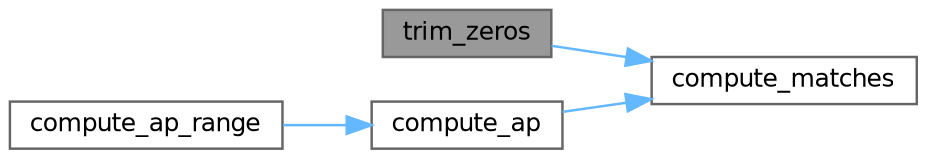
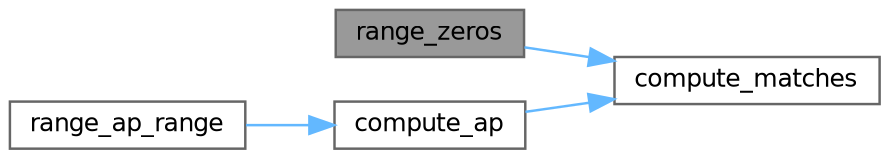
  digraph {
    rankdir=RL
    node [color=grey40 fillcolor=white fontname=Helvetica fontsize=10 shape=box style=filled]
    edge [color=steelblue1 dir=back fontname=Helvetica fontsize=10 labelfontname=Helvetica labelfontsize=10 style=solid]
-   n1 [color=gray40 fillcolor=grey60 fontcolor=black height=0.2 label=trim_zeros width=0.4]
+   n1 [color=gray40 fillcolor=grey60 fontcolor=black height=0.2 label=range_zeros width=0.4]
    n2 [height=0.2 label=compute_matches width=0.4]
    n3 [height=0.2 label=compute_ap width=0.4]
-   n4 [height=0.2 label=compute_ap_range width=0.4]
+   n4 [height=0.2 label=range_ap_range width=0.4]
    n2 -> n1
    n2 -> n3
    n3 -> n4
  }
